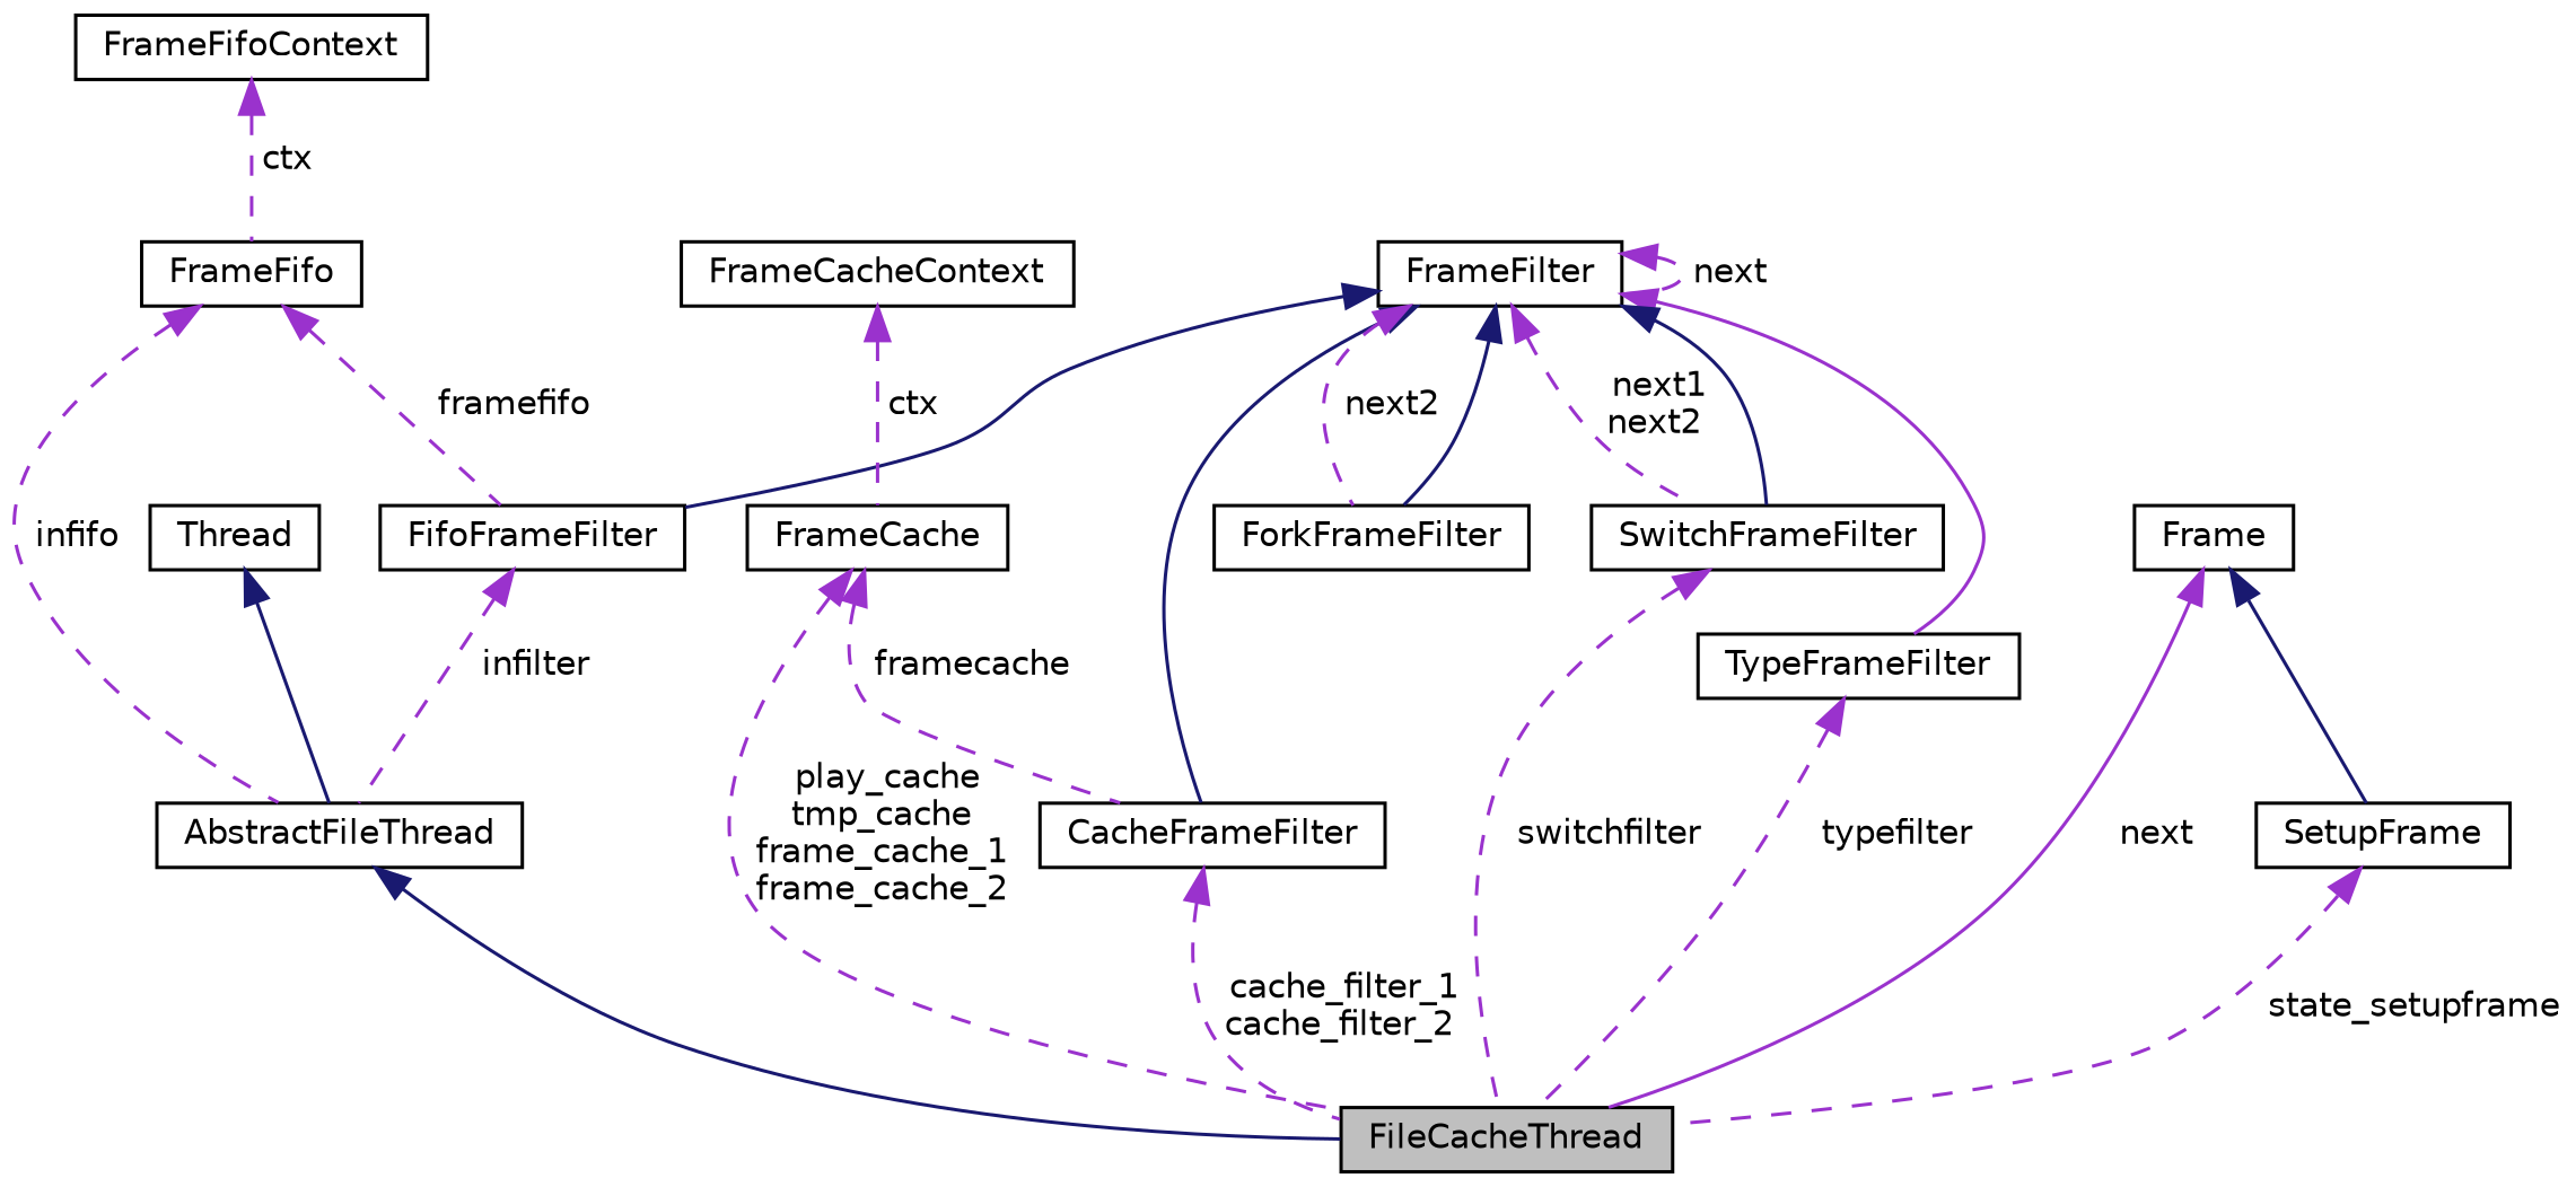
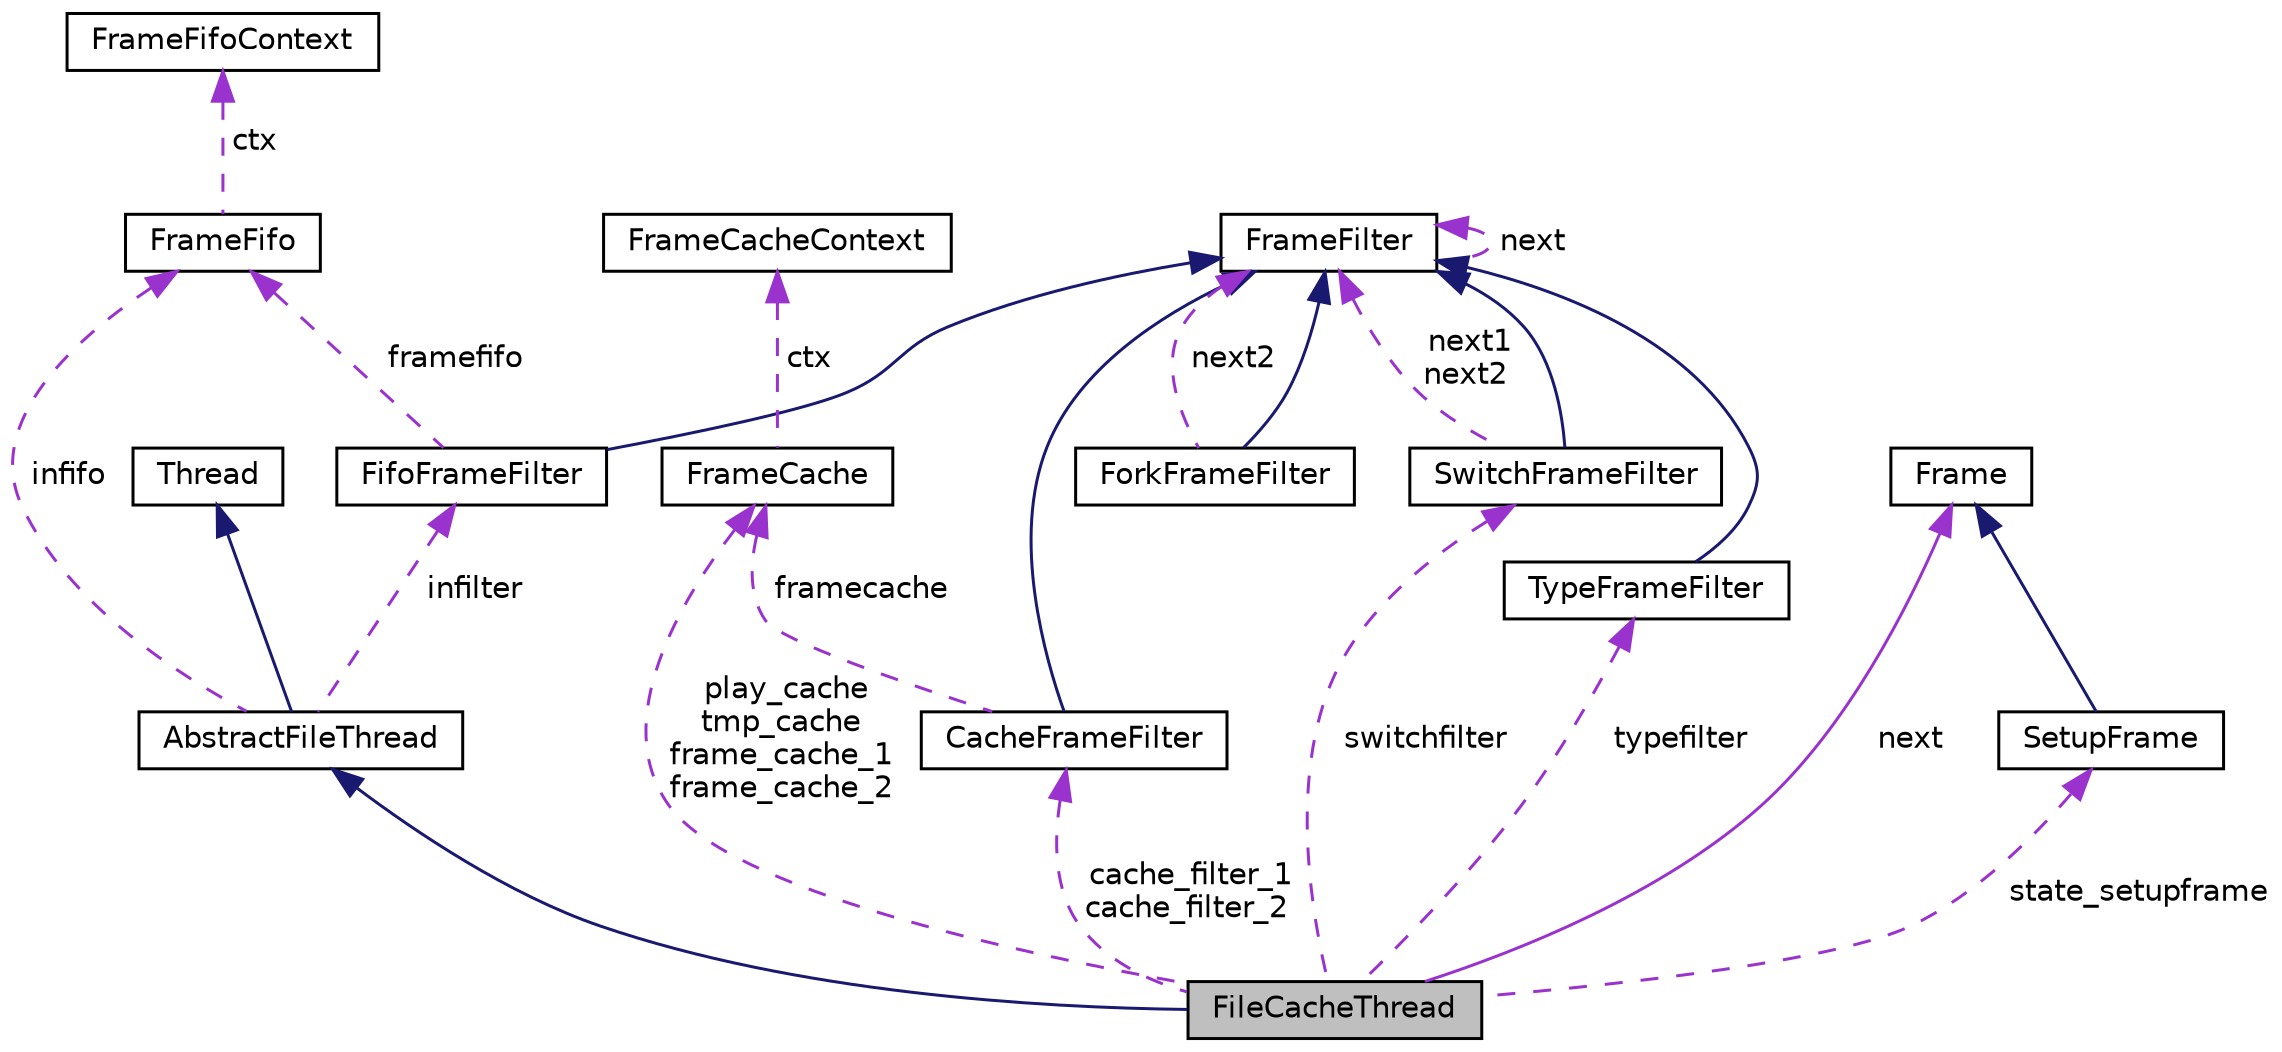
  digraph {
    rankdir=TB
    node [color=black fillcolor=white fontname=Helvetica fontsize=10 shape=record style=filled]
    edge [color=darkorchid3 dir=back fontname=Helvetica fontsize=10 labelfontname=Helvetica labelfontsize=10 style=dashed]
    n1 [fillcolor=grey75 fontcolor=black height=0.2 label=FileCacheThread width=0.4]
    n2 [height=0.2 label=AbstractFileThread width=0.4]
    n3 [height=0.2 label=Thread width=0.4]
    n4 [height=0.2 label=FifoFrameFilter width=0.4]
    n5 [height=0.2 label=FrameFilter width=0.4]
    n6 [height=0.2 label=TypeFrameFilter width=0.4]
    n7 [height=0.2 label=CacheFrameFilter width=0.4]
    n8 [height=0.2 label=ForkFrameFilter width=0.4]
    n9 [height=0.2 label=SwitchFrameFilter width=0.4]
    n10 [height=0.2 label=FrameFifo width=0.4]
    n11 [height=0.2 label=FrameFifoContext width=0.4]
    n12 [height=0.2 label=SetupFrame width=0.4]
    n13 [height=0.2 label=Frame width=0.4]
    n14 [height=0.2 label=FrameCache width=0.4]
    n15 [height=0.2 label=FrameCacheContext width=0.4]
    n2 -> n1 [color=midnightblue style=solid]
    n3 -> n2 [color=midnightblue style=solid]
    n4 -> n2 [label=" infilter"]
    n5 -> n4 [color=midnightblue style=solid]
    n5 -> n5 [label=" next"]
-   n5 -> n6 [style=solid]
+   n5 -> n6 [color=midnightblue style=solid]
    n5 -> n7 [color=midnightblue style=solid]
    n5 -> n8 [color=midnightblue style=solid]
    n5 -> n8 [label=" next2"]
    n5 -> n9 [color=midnightblue style=solid]
    n5 -> n9 [label=" next1\nnext2"]
    n6 -> n1 [label=" typefilter"]
    n7 -> n1 [label=" cache_filter_1\ncache_filter_2"]
    n9 -> n1 [label=" switchfilter"]
    n10 -> n2 [label=" infifo"]
    n10 -> n4 [label=" framefifo"]
    n11 -> n10 [label=" ctx"]
    n12 -> n1 [label=" state_setupframe"]
    n13 -> n1 [label=" next" style=solid]
    n13 -> n12 [color=midnightblue style=solid]
    n14 -> n1 [label=" play_cache\ntmp_cache\nframe_cache_1\nframe_cache_2"]
    n14 -> n7 [label=" framecache"]
    n15 -> n14 [label=" ctx"]
  }
